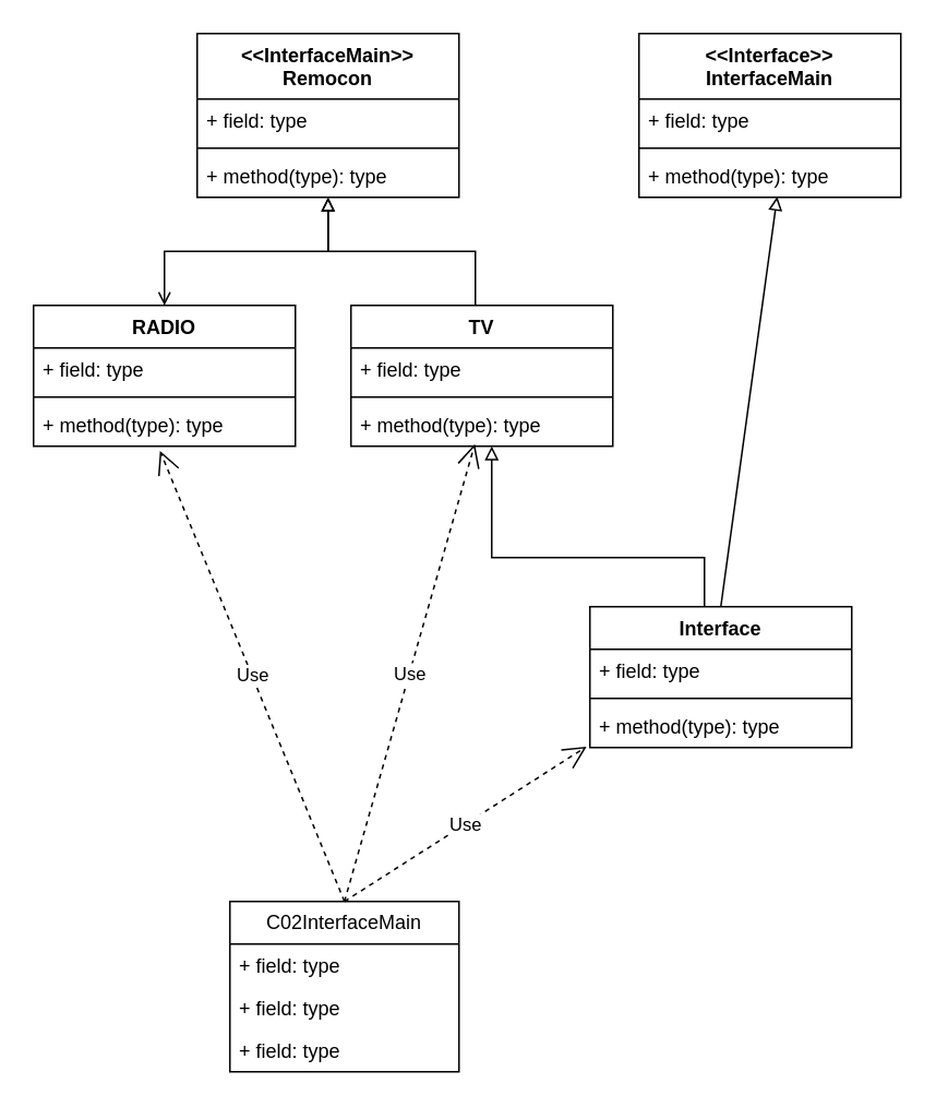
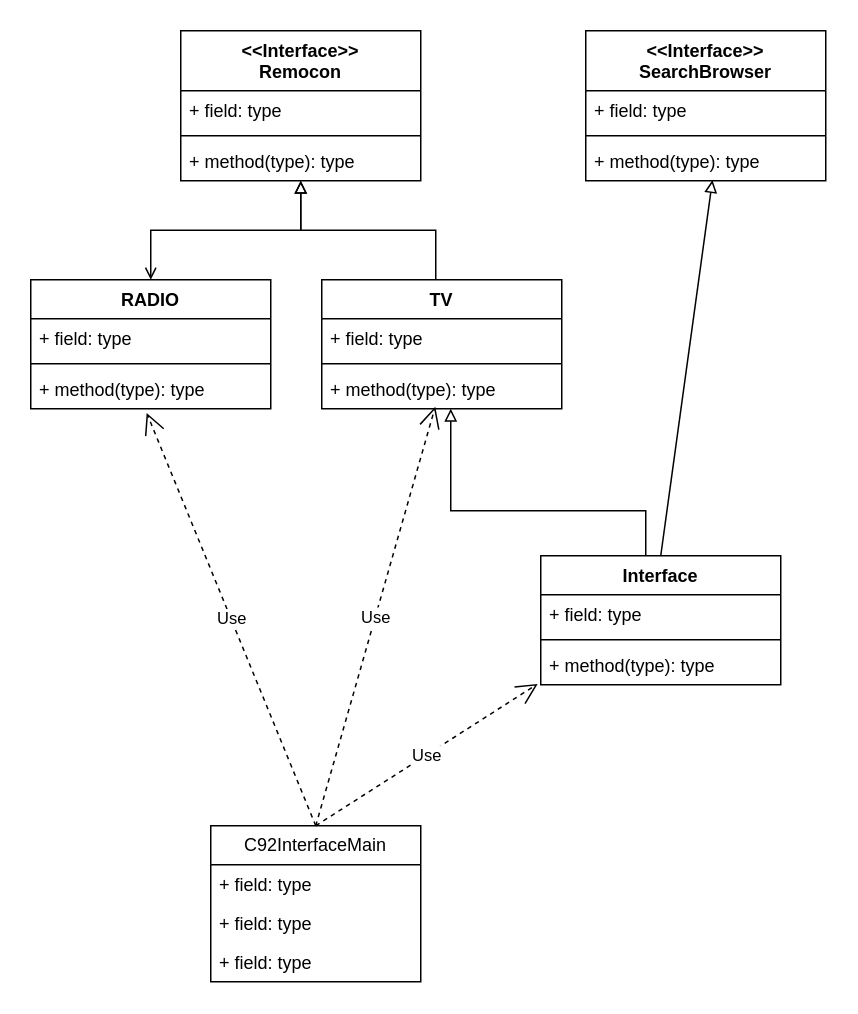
  <mxCell id="0" />
  <mxCell id="1" parent="0" />
  <mxCell id="2" value="" style="edgeStyle=orthogonalEdgeStyle;rounded=0;orthogonalLoop=1;jettySize=auto;html=1;endArrow=open;endFill=0;startArrow=block;startFill=0;" edge="1" parent="1" source="3" target="11"><mxGeometry relative="1" as="geometry" /></mxCell>
- <mxCell id="3" value="&lt;div&gt;&amp;lt;&amp;lt;InterfaceMain&amp;gt;&amp;gt;&lt;/div&gt;Remocon" style="swimlane;fontStyle=1;align=center;verticalAlign=top;childLayout=stackLayout;horizontal=1;startSize=40;horizontalStack=0;resizeParent=1;resizeParentMax=0;resizeLast=0;collapsible=1;marginBottom=0;whiteSpace=wrap;html=1;" vertex="1" parent="1"><mxGeometry x="120" y="20" width="160" height="100" as="geometry" /></mxCell>
+ <mxCell id="3" value="&lt;div&gt;&amp;lt;&amp;lt;Interface&amp;gt;&amp;gt;&lt;/div&gt;Remocon" style="swimlane;fontStyle=1;align=center;verticalAlign=top;childLayout=stackLayout;horizontal=1;startSize=40;horizontalStack=0;resizeParent=1;resizeParentMax=0;resizeLast=0;collapsible=1;marginBottom=0;whiteSpace=wrap;html=1;" vertex="1" parent="1"><mxGeometry x="120" y="20" width="160" height="100" as="geometry" /></mxCell>
  <mxCell id="4" value="+ field: type" style="text;strokeColor=none;fillColor=none;align=left;verticalAlign=top;spacingLeft=4;spacingRight=4;overflow=hidden;rotatable=0;points=[[0,0.5],[1,0.5]];portConstraint=eastwest;whiteSpace=wrap;html=1;" vertex="1" parent="3"><mxGeometry y="40" width="160" height="26" as="geometry" /></mxCell>
  <mxCell id="5" value="" style="line;strokeWidth=1;fillColor=none;align=left;verticalAlign=middle;spacingTop=-1;spacingLeft=3;spacingRight=3;rotatable=0;labelPosition=right;points=[];portConstraint=eastwest;strokeColor=inherit;" vertex="1" parent="3"><mxGeometry y="66" width="160" height="8" as="geometry" /></mxCell>
  <mxCell id="6" value="+ method(type): type" style="text;strokeColor=none;fillColor=none;align=left;verticalAlign=top;spacingLeft=4;spacingRight=4;overflow=hidden;rotatable=0;points=[[0,0.5],[1,0.5]];portConstraint=eastwest;whiteSpace=wrap;html=1;" vertex="1" parent="3"><mxGeometry y="74" width="160" height="26" as="geometry" /></mxCell>
- <mxCell id="7" value="&lt;div&gt;&amp;lt;&amp;lt;Interface&amp;gt;&amp;gt;&lt;/div&gt;InterfaceMain" style="swimlane;fontStyle=1;align=center;verticalAlign=top;childLayout=stackLayout;horizontal=1;startSize=40;horizontalStack=0;resizeParent=1;resizeParentMax=0;resizeLast=0;collapsible=1;marginBottom=0;whiteSpace=wrap;html=1;" vertex="1" parent="1"><mxGeometry x="390" y="20" width="160" height="100" as="geometry" /></mxCell>
+ <mxCell id="7" value="&lt;div&gt;&amp;lt;&amp;lt;Interface&amp;gt;&amp;gt;&lt;/div&gt;SearchBrowser" style="swimlane;fontStyle=1;align=center;verticalAlign=top;childLayout=stackLayout;horizontal=1;startSize=40;horizontalStack=0;resizeParent=1;resizeParentMax=0;resizeLast=0;collapsible=1;marginBottom=0;whiteSpace=wrap;html=1;" vertex="1" parent="1"><mxGeometry x="390" y="20" width="160" height="100" as="geometry" /></mxCell>
  <mxCell id="8" value="+ field: type" style="text;strokeColor=none;fillColor=none;align=left;verticalAlign=top;spacingLeft=4;spacingRight=4;overflow=hidden;rotatable=0;points=[[0,0.5],[1,0.5]];portConstraint=eastwest;whiteSpace=wrap;html=1;" vertex="1" parent="7"><mxGeometry y="40" width="160" height="26" as="geometry" /></mxCell>
  <mxCell id="9" value="" style="line;strokeWidth=1;fillColor=none;align=left;verticalAlign=middle;spacingTop=-1;spacingLeft=3;spacingRight=3;rotatable=0;labelPosition=right;points=[];portConstraint=eastwest;strokeColor=inherit;" vertex="1" parent="7"><mxGeometry y="66" width="160" height="8" as="geometry" /></mxCell>
  <mxCell id="10" value="+ method(type): type" style="text;strokeColor=none;fillColor=none;align=left;verticalAlign=top;spacingLeft=4;spacingRight=4;overflow=hidden;rotatable=0;points=[[0,0.5],[1,0.5]];portConstraint=eastwest;whiteSpace=wrap;html=1;" vertex="1" parent="7"><mxGeometry y="74" width="160" height="26" as="geometry" /></mxCell>
  <mxCell id="11" value="RADIO" style="swimlane;fontStyle=1;align=center;verticalAlign=top;childLayout=stackLayout;horizontal=1;startSize=26;horizontalStack=0;resizeParent=1;resizeParentMax=0;resizeLast=0;collapsible=1;marginBottom=0;whiteSpace=wrap;html=1;" vertex="1" parent="1"><mxGeometry x="20" y="186" width="160" height="86" as="geometry" /></mxCell>
  <mxCell id="12" value="+ field: type" style="text;strokeColor=none;fillColor=none;align=left;verticalAlign=top;spacingLeft=4;spacingRight=4;overflow=hidden;rotatable=0;points=[[0,0.5],[1,0.5]];portConstraint=eastwest;whiteSpace=wrap;html=1;" vertex="1" parent="11"><mxGeometry y="26" width="160" height="26" as="geometry" /></mxCell>
  <mxCell id="13" value="" style="line;strokeWidth=1;fillColor=none;align=left;verticalAlign=middle;spacingTop=-1;spacingLeft=3;spacingRight=3;rotatable=0;labelPosition=right;points=[];portConstraint=eastwest;strokeColor=inherit;" vertex="1" parent="11"><mxGeometry y="52" width="160" height="8" as="geometry" /></mxCell>
  <mxCell id="14" value="+ method(type): type" style="text;strokeColor=none;fillColor=none;align=left;verticalAlign=top;spacingLeft=4;spacingRight=4;overflow=hidden;rotatable=0;points=[[0,0.5],[1,0.5]];portConstraint=eastwest;whiteSpace=wrap;html=1;" vertex="1" parent="11"><mxGeometry y="60" width="160" height="26" as="geometry" /></mxCell>
  <mxCell id="15" value="" style="edgeStyle=orthogonalEdgeStyle;rounded=0;orthogonalLoop=1;jettySize=auto;html=1;endArrow=block;endFill=0;" edge="1" parent="1" source="16" target="6"><mxGeometry relative="1" as="geometry"><Array as="points"><mxPoint x="290" y="153" /><mxPoint x="200" y="153" /></Array></mxGeometry></mxCell>
  <mxCell id="16" value="TV" style="swimlane;fontStyle=1;align=center;verticalAlign=top;childLayout=stackLayout;horizontal=1;startSize=26;horizontalStack=0;resizeParent=1;resizeParentMax=0;resizeLast=0;collapsible=1;marginBottom=0;whiteSpace=wrap;html=1;" vertex="1" parent="1"><mxGeometry x="214" y="186" width="160" height="86" as="geometry" /></mxCell>
  <mxCell id="17" value="+ field: type" style="text;strokeColor=none;fillColor=none;align=left;verticalAlign=top;spacingLeft=4;spacingRight=4;overflow=hidden;rotatable=0;points=[[0,0.5],[1,0.5]];portConstraint=eastwest;whiteSpace=wrap;html=1;" vertex="1" parent="16"><mxGeometry y="26" width="160" height="26" as="geometry" /></mxCell>
  <mxCell id="18" value="" style="line;strokeWidth=1;fillColor=none;align=left;verticalAlign=middle;spacingTop=-1;spacingLeft=3;spacingRight=3;rotatable=0;labelPosition=right;points=[];portConstraint=eastwest;strokeColor=inherit;" vertex="1" parent="16"><mxGeometry y="52" width="160" height="8" as="geometry" /></mxCell>
  <mxCell id="19" value="+ method(type): type" style="text;strokeColor=none;fillColor=none;align=left;verticalAlign=top;spacingLeft=4;spacingRight=4;overflow=hidden;rotatable=0;points=[[0,0.5],[1,0.5]];portConstraint=eastwest;whiteSpace=wrap;html=1;" vertex="1" parent="16"><mxGeometry y="60" width="160" height="26" as="geometry" /></mxCell>
  <mxCell id="20" value="" style="edgeStyle=orthogonalEdgeStyle;rounded=0;orthogonalLoop=1;jettySize=auto;html=1;endArrow=block;endFill=0;" edge="1" parent="1" source="21" target="19"><mxGeometry relative="1" as="geometry"><mxPoint x="430" y="370" as="sourcePoint" /><Array as="points"><mxPoint x="430" y="340" /><mxPoint x="300" y="340" /></Array></mxGeometry></mxCell>
  <mxCell id="21" value="Interface" style="swimlane;fontStyle=1;align=center;verticalAlign=top;childLayout=stackLayout;horizontal=1;startSize=26;horizontalStack=0;resizeParent=1;resizeParentMax=0;resizeLast=0;collapsible=1;marginBottom=0;whiteSpace=wrap;html=1;" vertex="1" parent="1"><mxGeometry x="360" y="370" width="160" height="86" as="geometry" /></mxCell>
  <mxCell id="22" value="+ field: type" style="text;strokeColor=none;fillColor=none;align=left;verticalAlign=top;spacingLeft=4;spacingRight=4;overflow=hidden;rotatable=0;points=[[0,0.5],[1,0.5]];portConstraint=eastwest;whiteSpace=wrap;html=1;" vertex="1" parent="21"><mxGeometry y="26" width="160" height="26" as="geometry" /></mxCell>
  <mxCell id="23" value="" style="line;strokeWidth=1;fillColor=none;align=left;verticalAlign=middle;spacingTop=-1;spacingLeft=3;spacingRight=3;rotatable=0;labelPosition=right;points=[];portConstraint=eastwest;strokeColor=inherit;" vertex="1" parent="21"><mxGeometry y="52" width="160" height="8" as="geometry" /></mxCell>
  <mxCell id="24" value="+ method(type): type" style="text;strokeColor=none;fillColor=none;align=left;verticalAlign=top;spacingLeft=4;spacingRight=4;overflow=hidden;rotatable=0;points=[[0,0.5],[1,0.5]];portConstraint=eastwest;whiteSpace=wrap;html=1;" vertex="1" parent="21"><mxGeometry y="60" width="160" height="26" as="geometry" /></mxCell>
  <mxCell id="25" value="" style="endArrow=block;html=1;rounded=0;entryX=0.528;entryY=0.984;entryDx=0;entryDy=0;entryPerimeter=0;exitX=0.5;exitY=0;exitDx=0;exitDy=0;endFill=0;" edge="1" parent="1" source="21" target="10"><mxGeometry width="50" height="50" relative="1" as="geometry"><mxPoint x="260" y="280" as="sourcePoint" /><mxPoint x="310" y="230" as="targetPoint" /></mxGeometry></mxCell>
- <mxCell id="26" value="C02InterfaceMain" style="swimlane;fontStyle=0;childLayout=stackLayout;horizontal=1;startSize=26;fillColor=none;horizontalStack=0;resizeParent=1;resizeParentMax=0;resizeLast=0;collapsible=1;marginBottom=0;whiteSpace=wrap;html=1;" vertex="1" parent="1"><mxGeometry x="140" y="550" width="140" height="104" as="geometry" /></mxCell>
+ <mxCell id="26" value="C92InterfaceMain" style="swimlane;fontStyle=0;childLayout=stackLayout;horizontal=1;startSize=26;fillColor=none;horizontalStack=0;resizeParent=1;resizeParentMax=0;resizeLast=0;collapsible=1;marginBottom=0;whiteSpace=wrap;html=1;" vertex="1" parent="1"><mxGeometry x="140" y="550" width="140" height="104" as="geometry" /></mxCell>
  <mxCell id="27" value="+ field: type" style="text;strokeColor=none;fillColor=none;align=left;verticalAlign=top;spacingLeft=4;spacingRight=4;overflow=hidden;rotatable=0;points=[[0,0.5],[1,0.5]];portConstraint=eastwest;whiteSpace=wrap;html=1;" vertex="1" parent="26"><mxGeometry y="26" width="140" height="26" as="geometry" /></mxCell>
  <mxCell id="28" value="+ field: type" style="text;strokeColor=none;fillColor=none;align=left;verticalAlign=top;spacingLeft=4;spacingRight=4;overflow=hidden;rotatable=0;points=[[0,0.5],[1,0.5]];portConstraint=eastwest;whiteSpace=wrap;html=1;" vertex="1" parent="26"><mxGeometry y="52" width="140" height="26" as="geometry" /></mxCell>
  <mxCell id="29" value="+ field: type" style="text;strokeColor=none;fillColor=none;align=left;verticalAlign=top;spacingLeft=4;spacingRight=4;overflow=hidden;rotatable=0;points=[[0,0.5],[1,0.5]];portConstraint=eastwest;whiteSpace=wrap;html=1;" vertex="1" parent="26"><mxGeometry y="78" width="140" height="26" as="geometry" /></mxCell>
  <mxCell id="30" value="Use" style="endArrow=open;endSize=12;dashed=1;html=1;rounded=0;entryX=0.483;entryY=1.106;entryDx=0;entryDy=0;entryPerimeter=0;" edge="1" parent="1" target="14"><mxGeometry width="160" relative="1" as="geometry"><mxPoint x="210" y="550" as="sourcePoint" /><mxPoint x="360" y="460" as="targetPoint" /></mxGeometry></mxCell>
  <mxCell id="31" value="Use" style="endArrow=open;endSize=12;dashed=1;html=1;rounded=0;entryX=0.473;entryY=0.947;entryDx=0;entryDy=0;entryPerimeter=0;exitX=0.5;exitY=0;exitDx=0;exitDy=0;" edge="1" parent="1" source="26" target="19"><mxGeometry width="160" relative="1" as="geometry"><mxPoint x="211" y="557" as="sourcePoint" /><mxPoint x="107" y="285" as="targetPoint" /></mxGeometry></mxCell>
  <mxCell id="32" value="Use" style="endArrow=open;endSize=12;dashed=1;html=1;rounded=0;entryX=-0.013;entryY=0.979;entryDx=0;entryDy=0;entryPerimeter=0;exitX=0.5;exitY=0;exitDx=0;exitDy=0;" edge="1" parent="1" source="26" target="24"><mxGeometry width="160" relative="1" as="geometry"><mxPoint x="220" y="560" as="sourcePoint" /><mxPoint x="300" y="281" as="targetPoint" /></mxGeometry></mxCell>
